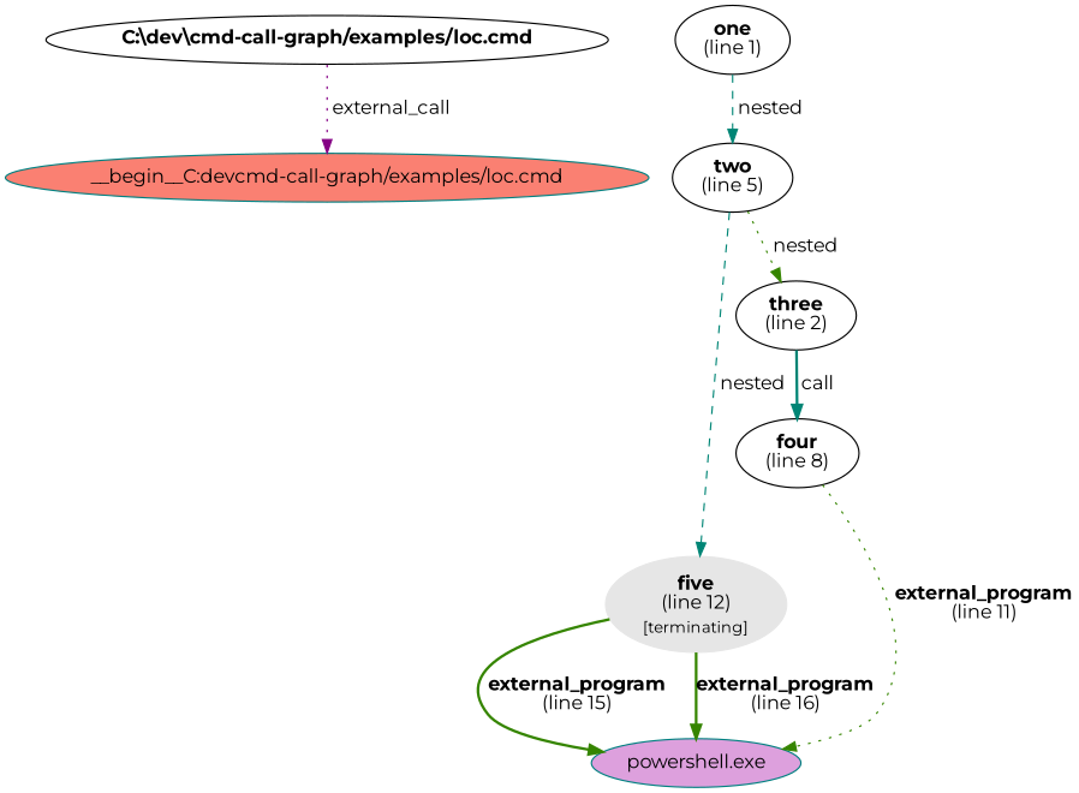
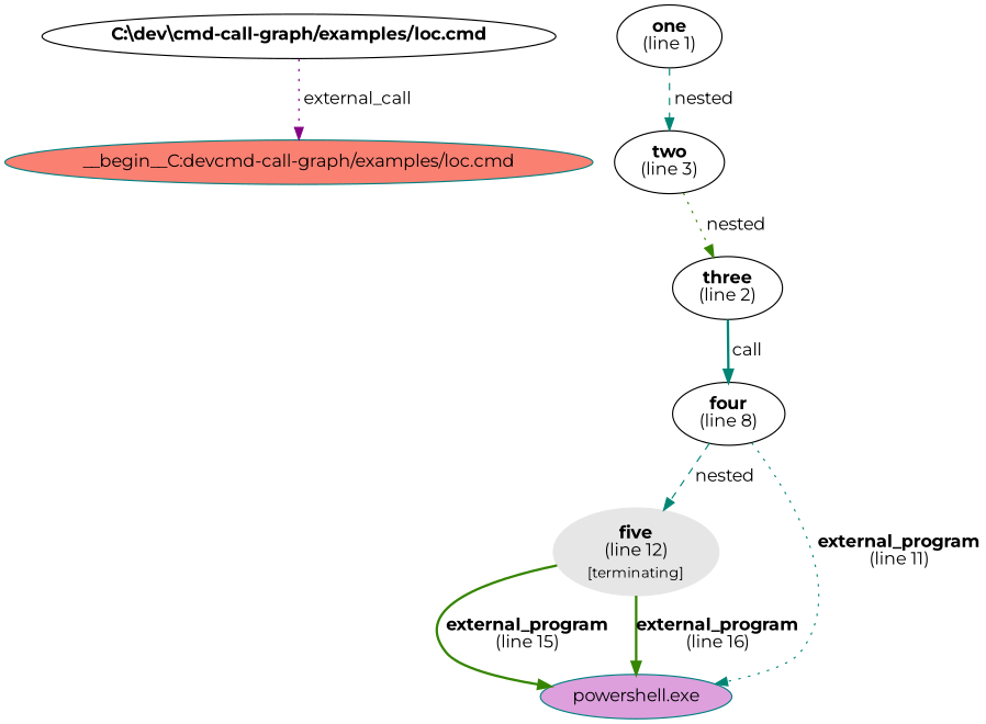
  digraph {
    fontname=Montserrat
    node [fontname=Montserrat]
    edge [color="#358500" fontname=Montserrat style=dotted]
    n1 [label=<<b>C:\dev\cmd-call-graph/examples/loc.cmd</b>>]
    "__begin__C:\dev\cmd-call-graph/examples/loc.cmd" [color=teal fillcolor=salmon style=filled]
    n3 [color="#e6e6e6" label=<<b>five</b><br/>(line 12)<br/><sub>[terminating]</sub>> style=filled]
    "powershell.exe" [color=teal fillcolor=plum style=filled]
    n5 [label=<<b>four</b><br/>(line 8)>]
    n6 [label=<<b>one</b><br/>(line 1)>]
-   n7 [label=<<b>two</b><br/>(line 5)>]
+   n7 [label=<<b>two</b><br/>(line 3)>]
    n8 [label=<<b>three</b><br/>(line 2)>]
    n1 -> "__begin__C:\dev\cmd-call-graph/examples/loc.cmd" [color="#850085" label=" external_call"]
    n3 -> "powershell.exe" [label=<<b>external_program</b><br />(line 15)> style=bold]
    n3 -> "powershell.exe" [label=<<b>external_program</b><br />(line 16)> style=bold]
-   n7 -> n3 [color="#008575" label=" nested" style=dashed]
-   n5 -> "powershell.exe" [label=<<b>external_program</b><br />(line 11)>]
+   n5 -> n3 [color="#008575" label=" nested" style=dashed]
+   n5 -> "powershell.exe" [color="#008575" label=<<b>external_program</b><br />(line 11)>]
    n6 -> n7 [color="#008575" label=" nested" style=dashed]
    n7 -> n8 [label=" nested"]
    n8 -> n5 [color="#008575" label=" call" style=bold]
  }
